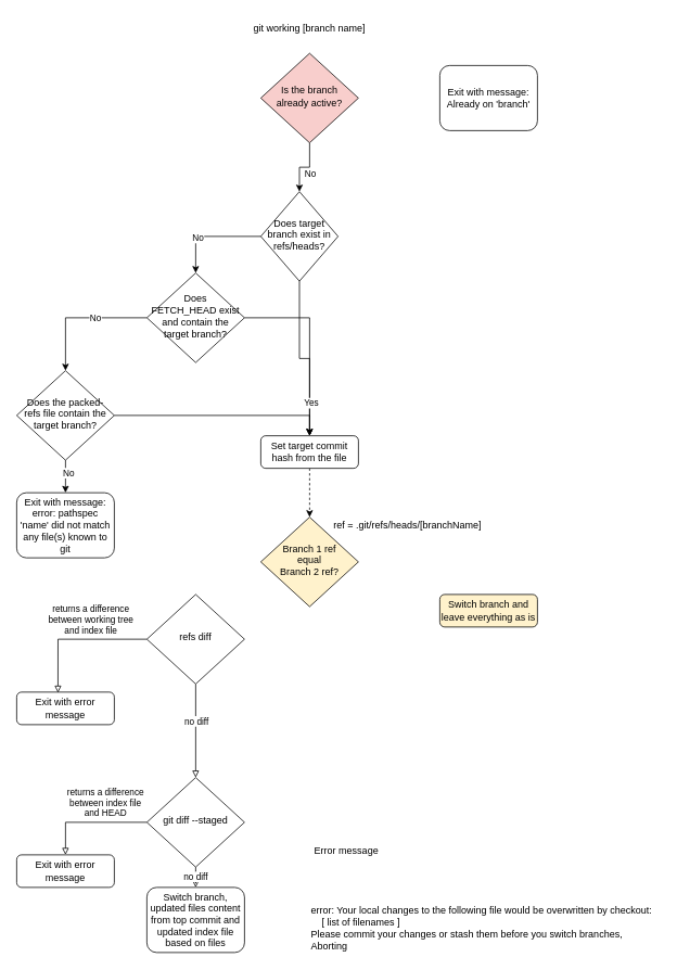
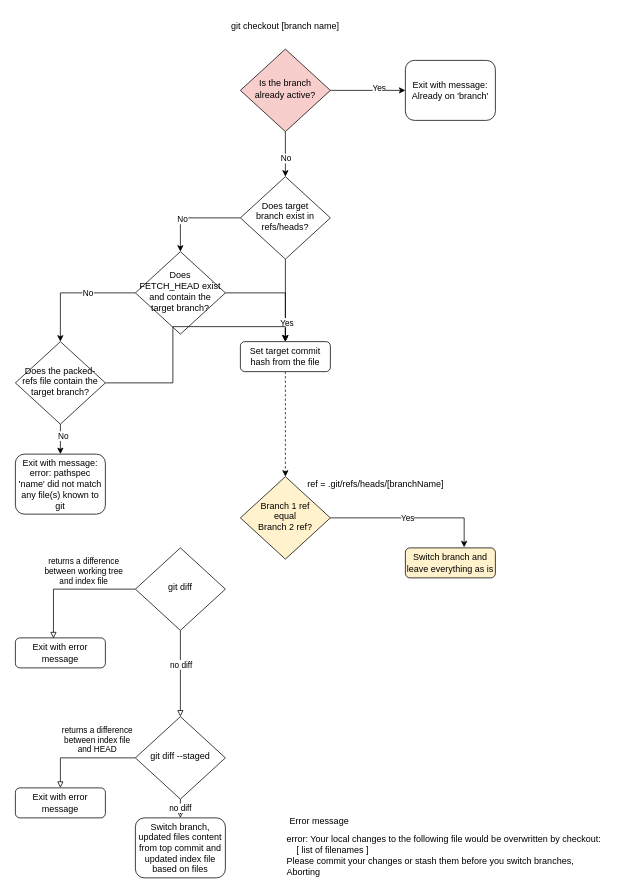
  <mxCell id="0" />
  <mxCell id="1" parent="0" />
+ <mxCell id="2" style="edgeStyle=orthogonalEdgeStyle;rounded=0;orthogonalLoop=1;jettySize=auto;html=1;entryX=0.653;entryY=-0.02;entryDx=0;entryDy=0;entryPerimeter=0;" parent="1" source="4" target="5" edge="1"><mxGeometry relative="1" as="geometry" /></mxCell>
+ <mxCell id="3" value="Yes" style="edgeLabel;html=1;align=center;verticalAlign=middle;resizable=0;points=[];" parent="2" vertex="1" connectable="0"><mxGeometry x="-0.066" relative="1" as="geometry"><mxPoint as="offset" /></mxGeometry></mxCell>
  <mxCell id="4" value="&lt;div&gt;Branch 1 ref &lt;br&gt;&lt;/div&gt;&lt;div&gt;equal&lt;/div&gt;&lt;div&gt;Branch 2 ref?&lt;br&gt;&lt;/div&gt;" style="rhombus;whiteSpace=wrap;html=1;shadow=0;fontFamily=Helvetica;fontSize=12;align=center;strokeWidth=1;spacing=6;spacingTop=-4;fillColor=#fff2cc;" parent="1" vertex="1"><mxGeometry x="320" y="635" width="120" height="110" as="geometry" /></mxCell>
  <mxCell id="5" value="Switch branch and leave everything as is" style="rounded=1;whiteSpace=wrap;html=1;fontSize=12;glass=0;strokeWidth=1;shadow=0;fillColor=#fff2cc;" parent="1" vertex="1"><mxGeometry x="540" y="730" width="120" height="40" as="geometry" /></mxCell>
- <mxCell id="6" value="git working [branch name]" style="text;html=1;strokeColor=none;fillColor=none;align=center;verticalAlign=middle;whiteSpace=wrap;rounded=0;" parent="1" vertex="1"><mxGeometry x="290" y="20" width="180" height="30" as="geometry" /></mxCell>
+ <mxCell id="6" value="git checkout [branch name]" style="text;html=1;strokeColor=none;fillColor=none;align=center;verticalAlign=middle;whiteSpace=wrap;rounded=0;" parent="1" vertex="1"><mxGeometry x="290" y="20" width="180" height="30" as="geometry" /></mxCell>
  <mxCell id="7" value="Exit with error message" style="rounded=1;whiteSpace=wrap;html=1;fontSize=12;glass=0;strokeWidth=1;shadow=0;" parent="1" vertex="1"><mxGeometry x="20" y="850" width="120" height="40" as="geometry" /></mxCell>
  <mxCell id="8" style="edgeStyle=orthogonalEdgeStyle;rounded=0;orthogonalLoop=1;jettySize=auto;html=1;entryX=0.423;entryY=0.018;entryDx=0;entryDy=0;entryPerimeter=0;endArrow=block;endFill=0;" parent="1" source="12" target="7" edge="1"><mxGeometry relative="1" as="geometry" /></mxCell>
  <mxCell id="9" value="&lt;div&gt;returns a difference&lt;/div&gt;&lt;div&gt;between working tree&lt;/div&gt;&lt;div&gt;and index file&lt;/div&gt;" style="edgeLabel;html=1;align=center;verticalAlign=middle;resizable=0;points=[];" parent="8" vertex="1" connectable="0"><mxGeometry x="-0.077" y="-2" relative="1" as="geometry"><mxPoint x="11" y="-23" as="offset" /></mxGeometry></mxCell>
  <mxCell id="10" style="edgeStyle=orthogonalEdgeStyle;rounded=0;orthogonalLoop=1;jettySize=auto;html=1;entryX=0.5;entryY=0;entryDx=0;entryDy=0;endArrow=block;endFill=0;" parent="1" source="12" target="18" edge="1"><mxGeometry relative="1" as="geometry" /></mxCell>
  <mxCell id="11" value="no diff" style="edgeLabel;html=1;align=center;verticalAlign=middle;resizable=0;points=[];" parent="10" vertex="1" connectable="0"><mxGeometry x="-0.216" relative="1" as="geometry"><mxPoint as="offset" /></mxGeometry></mxCell>
- <mxCell id="12" value="refs diff" style="rhombus;whiteSpace=wrap;html=1;shadow=0;fontFamily=Helvetica;fontSize=12;align=center;strokeWidth=1;spacing=6;spacingTop=-4;" parent="1" vertex="1"><mxGeometry x="180" y="730" width="120" height="110" as="geometry" /></mxCell>
- <mxCell id="13" value="Error message" style="text;html=1;align=center;verticalAlign=middle;resizable=0;points=[];autosize=1;strokeColor=none;fillColor=none;" parent="1" vertex="1"><mxGeometry x="380" y="1035" width="90" height="20" as="geometry" /></mxCell>
+ <mxCell id="12" value="git diff" style="rhombus;whiteSpace=wrap;html=1;shadow=0;fontFamily=Helvetica;fontSize=12;align=center;strokeWidth=1;spacing=6;spacingTop=-4;" parent="1" vertex="1"><mxGeometry x="180" y="730" width="120" height="110" as="geometry" /></mxCell>
+ <mxCell id="13" value="Error message" style="text;html=1;align=center;verticalAlign=middle;resizable=0;points=[];autosize=1;strokeColor=none;fillColor=none;" parent="1" vertex="1"><mxGeometry x="380" y="1085" width="90" height="20" as="geometry" /></mxCell>
  <mxCell id="14" value="&lt;div align=&quot;left&quot;&gt;error: Your local changes to the following file would be overwritten by checkout:&lt;br&gt;&amp;nbsp;&amp;nbsp;&amp;nbsp; [ list of filenames ]&lt;/div&gt;&lt;div align=&quot;left&quot;&gt;Please commit your changes or stash them before you switch branches,&lt;/div&gt;&lt;div align=&quot;left&quot;&gt;Aborting&lt;br&gt;&lt;/div&gt;" style="text;html=1;align=left;verticalAlign=middle;resizable=0;points=[];autosize=1;strokeColor=none;fillColor=none;" parent="1" vertex="1"><mxGeometry x="380" y="1110" width="430" height="60" as="geometry" /></mxCell>
  <mxCell id="15" style="edgeStyle=orthogonalEdgeStyle;rounded=0;orthogonalLoop=1;jettySize=auto;html=1;entryX=0.5;entryY=0;entryDx=0;entryDy=0;endArrow=block;endFill=0;" parent="1" source="18" target="19" edge="1"><mxGeometry relative="1" as="geometry" /></mxCell>
  <mxCell id="16" value="&lt;div&gt;returns a difference&lt;/div&gt;&lt;div&gt;between index file&lt;br&gt;and HEAD&lt;br&gt;&lt;/div&gt;" style="edgeLabel;html=1;align=center;verticalAlign=middle;resizable=0;points=[];" parent="15" vertex="1" connectable="0"><mxGeometry x="-0.292" y="2" relative="1" as="geometry"><mxPoint x="-2" y="-27" as="offset" /></mxGeometry></mxCell>
  <mxCell id="17" value="no diff" style="edgeStyle=orthogonalEdgeStyle;rounded=0;orthogonalLoop=1;jettySize=auto;html=1;endArrow=block;endFill=0;" parent="1" source="18" target="20" edge="1"><mxGeometry relative="1" as="geometry" /></mxCell>
  <mxCell id="18" value="git diff --staged" style="rhombus;whiteSpace=wrap;html=1;shadow=0;fontFamily=Helvetica;fontSize=12;align=center;strokeWidth=1;spacing=6;spacingTop=-4;" parent="1" vertex="1"><mxGeometry x="180" y="955" width="120" height="110" as="geometry" /></mxCell>
  <mxCell id="19" value="Exit with error message" style="rounded=1;whiteSpace=wrap;html=1;fontSize=12;glass=0;strokeWidth=1;shadow=0;" parent="1" vertex="1"><mxGeometry x="20" y="1050" width="120" height="40" as="geometry" /></mxCell>
  <mxCell id="20" value="Switch branch, updated files content from top commit and updated index file based on files" style="rounded=1;whiteSpace=wrap;html=1;fontSize=12;glass=0;strokeWidth=1;shadow=0;" parent="1" vertex="1"><mxGeometry x="180" y="1090" width="120" height="80" as="geometry" /></mxCell>
  <mxCell id="21" value="ref = .git/refs/heads/[branchName]" style="text;html=1;align=center;verticalAlign=middle;resizable=0;points=[];autosize=1;strokeColor=none;fillColor=none;" parent="1" vertex="1"><mxGeometry x="400" y="635" width="200" height="20" as="geometry" /></mxCell>
  <mxCell id="22" style="edgeStyle=orthogonalEdgeStyle;rounded=0;orthogonalLoop=1;jettySize=auto;html=1;entryX=0.5;entryY=0;entryDx=0;entryDy=0;" edge="1" parent="1" source="25" target="37"><mxGeometry relative="1" as="geometry" /></mxCell>
  <mxCell id="23" value="No" style="edgeLabel;html=1;align=center;verticalAlign=middle;resizable=0;points=[];" vertex="1" connectable="0" parent="22"><mxGeometry x="0.242" y="1" relative="1" as="geometry"><mxPoint as="offset" /></mxGeometry></mxCell>
  <mxCell id="24" style="edgeStyle=orthogonalEdgeStyle;rounded=0;orthogonalLoop=1;jettySize=auto;html=1;entryX=0.5;entryY=0;entryDx=0;entryDy=0;" edge="1" parent="1" source="25" target="43"><mxGeometry relative="1" as="geometry" /></mxCell>
- <mxCell id="25" value="&lt;div&gt;Does target &lt;br&gt;&lt;/div&gt;&lt;div&gt;branch exist in &lt;br&gt;&lt;/div&gt;&lt;div&gt;refs/heads?&lt;br&gt;&lt;/div&gt;" style="rhombus;whiteSpace=wrap;html=1;shadow=0;fontFamily=Helvetica;fontSize=12;align=center;strokeWidth=1;spacing=6;spacingTop=-4;" parent="1" vertex="1"><mxGeometry x="320" y="235" width="95" height="110" as="geometry" /></mxCell>
+ <mxCell id="25" value="&lt;div&gt;Does target &lt;br&gt;&lt;/div&gt;&lt;div&gt;branch exist in &lt;br&gt;&lt;/div&gt;&lt;div&gt;refs/heads?&lt;br&gt;&lt;/div&gt;" style="rhombus;whiteSpace=wrap;html=1;shadow=0;fontFamily=Helvetica;fontSize=12;align=center;strokeWidth=1;spacing=6;spacingTop=-4;" parent="1" vertex="1"><mxGeometry x="320" y="235" width="120" height="110" as="geometry" /></mxCell>
  <mxCell id="26" value="Exit with message: error: pathspec 'name' did not match any file(s) known to git" style="rounded=1;whiteSpace=wrap;html=1;fontSize=12;glass=0;strokeWidth=1;shadow=0;" parent="1" vertex="1"><mxGeometry x="20" y="605" width="120" height="80" as="geometry" /></mxCell>
+ <mxCell id="27" style="edgeStyle=orthogonalEdgeStyle;rounded=0;orthogonalLoop=1;jettySize=auto;html=1;entryX=0;entryY=0.5;entryDx=0;entryDy=0;" parent="1" source="31" target="32" edge="1"><mxGeometry relative="1" as="geometry" /></mxCell>
+ <mxCell id="28" value="Yes" style="edgeLabel;html=1;align=center;verticalAlign=middle;resizable=0;points=[];" parent="27" vertex="1" connectable="0"><mxGeometry x="0.28" y="4" relative="1" as="geometry"><mxPoint as="offset" /></mxGeometry></mxCell>
  <mxCell id="29" style="edgeStyle=orthogonalEdgeStyle;rounded=0;orthogonalLoop=1;jettySize=auto;html=1;" edge="1" parent="1" source="31" target="25"><mxGeometry relative="1" as="geometry" /></mxCell>
  <mxCell id="30" value="No" style="edgeLabel;html=1;align=center;verticalAlign=middle;resizable=0;points=[];" vertex="1" connectable="0" parent="29"><mxGeometry x="-0.762" relative="1" as="geometry"><mxPoint y="28" as="offset" /></mxGeometry></mxCell>
  <mxCell id="31" value="Is the branch already active?" style="rhombus;whiteSpace=wrap;html=1;shadow=0;fontFamily=Helvetica;fontSize=12;align=center;strokeWidth=1;spacing=6;spacingTop=-4;fillColor=#f8cecc;" parent="1" vertex="1"><mxGeometry x="320" y="65" width="120" height="110" as="geometry" /></mxCell>
  <mxCell id="32" value="Exit with message: Already on 'branch'" style="rounded=1;whiteSpace=wrap;html=1;fontSize=12;glass=0;strokeWidth=1;shadow=0;" parent="1" vertex="1"><mxGeometry x="540" y="80" width="120" height="80" as="geometry" /></mxCell>
  <mxCell id="33" style="edgeStyle=orthogonalEdgeStyle;rounded=0;orthogonalLoop=1;jettySize=auto;html=1;entryX=0.5;entryY=0;entryDx=0;entryDy=0;" edge="1" parent="1" source="37" target="41"><mxGeometry relative="1" as="geometry" /></mxCell>
  <mxCell id="34" value="&lt;div&gt;No&lt;/div&gt;" style="edgeLabel;html=1;align=center;verticalAlign=middle;resizable=0;points=[];" vertex="1" connectable="0" parent="33"><mxGeometry x="-0.062" y="1" relative="1" as="geometry"><mxPoint x="13" y="-1" as="offset" /></mxGeometry></mxCell>
  <mxCell id="35" style="edgeStyle=orthogonalEdgeStyle;rounded=0;orthogonalLoop=1;jettySize=auto;html=1;" edge="1" parent="1" source="37" target="43"><mxGeometry relative="1" as="geometry" /></mxCell>
  <mxCell id="36" value="Yes" style="edgeLabel;html=1;align=center;verticalAlign=middle;resizable=0;points=[];" vertex="1" connectable="0" parent="35"><mxGeometry x="0.636" y="1" relative="1" as="geometry"><mxPoint as="offset" /></mxGeometry></mxCell>
  <mxCell id="37" value="Does FETCH_HEAD exist and contain the target branch?" style="rhombus;whiteSpace=wrap;html=1;shadow=0;fontFamily=Helvetica;fontSize=12;align=center;strokeWidth=1;spacing=6;spacingTop=-4;" vertex="1" parent="1"><mxGeometry x="180" y="335" width="120" height="110" as="geometry" /></mxCell>
  <mxCell id="38" style="edgeStyle=orthogonalEdgeStyle;rounded=0;orthogonalLoop=1;jettySize=auto;html=1;entryX=0.5;entryY=0;entryDx=0;entryDy=0;" edge="1" parent="1" source="41" target="43"><mxGeometry relative="1" as="geometry" /></mxCell>
  <mxCell id="39" style="edgeStyle=orthogonalEdgeStyle;rounded=0;orthogonalLoop=1;jettySize=auto;html=1;entryX=0.5;entryY=0;entryDx=0;entryDy=0;" edge="1" parent="1" source="41" target="26"><mxGeometry relative="1" as="geometry" /></mxCell>
  <mxCell id="40" value="No" style="edgeLabel;html=1;align=center;verticalAlign=middle;resizable=0;points=[];" vertex="1" connectable="0" parent="39"><mxGeometry x="-0.275" y="3" relative="1" as="geometry"><mxPoint as="offset" /></mxGeometry></mxCell>
  <mxCell id="41" value="Does the packed-refs file contain the target branch?" style="rhombus;whiteSpace=wrap;html=1;shadow=0;fontFamily=Helvetica;fontSize=12;align=center;strokeWidth=1;spacing=6;spacingTop=-4;" vertex="1" parent="1"><mxGeometry x="20" y="455" width="120" height="110" as="geometry" /></mxCell>
  <mxCell id="42" style="edgeStyle=orthogonalEdgeStyle;rounded=0;orthogonalLoop=1;jettySize=auto;html=1;entryX=0.5;entryY=0;entryDx=0;entryDy=0;dashed=1;" edge="1" parent="1" source="43" target="4"><mxGeometry relative="1" as="geometry" /></mxCell>
- <mxCell id="43" value="Set target commit hash from the file" style="rounded=1;whiteSpace=wrap;html=1;fontSize=12;glass=0;strokeWidth=1;shadow=0;" vertex="1" parent="1"><mxGeometry x="320" y="535" width="120" height="40" as="geometry" /></mxCell>
+ <mxCell id="43" value="Set target commit hash from the file" style="rounded=1;whiteSpace=wrap;html=1;fontSize=12;glass=0;strokeWidth=1;shadow=0;" vertex="1" parent="1"><mxGeometry x="320" y="455" width="120" height="40" as="geometry" /></mxCell>
